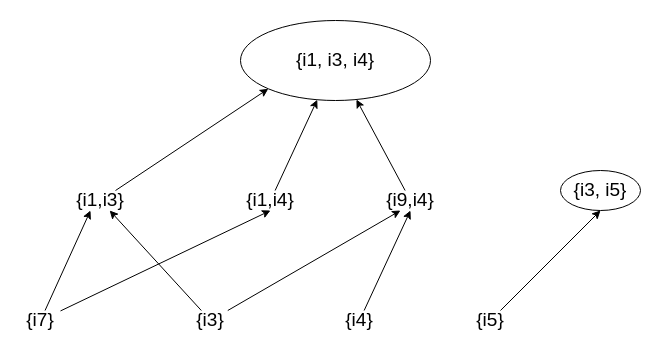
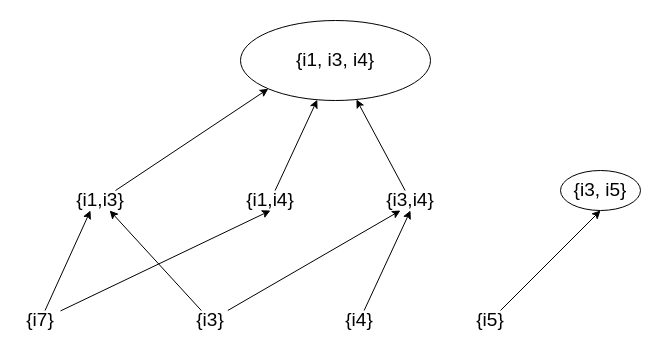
  <mxCell id="0" />
  <mxCell id="1" parent="0" />
  <mxCell id="2" value="&lt;font style=&quot;font-size: 19px&quot;&gt;{i1, i3, i4}&lt;/font&gt;" style="ellipse;whiteSpace=wrap;html=1;" vertex="1" parent="1"><mxGeometry x="240" y="20" width="190" height="80" as="geometry" /></mxCell>
  <mxCell id="3" style="edgeStyle=none;rounded=0;orthogonalLoop=1;jettySize=auto;html=1;entryX=0;entryY=1;entryDx=0;entryDy=0;" edge="1" parent="1" source="4" target="2"><mxGeometry relative="1" as="geometry" /></mxCell>
  <mxCell id="4" value="&lt;font style=&quot;font-size: 19px&quot;&gt;{i1,i3}&lt;/font&gt;" style="text;html=1;strokeColor=none;fillColor=none;align=center;verticalAlign=middle;whiteSpace=wrap;rounded=0;" vertex="1" parent="1"><mxGeometry x="80" y="190" width="40" height="20" as="geometry" /></mxCell>
  <mxCell id="5" style="edgeStyle=none;rounded=0;orthogonalLoop=1;jettySize=auto;html=1;" edge="1" parent="1" source="6" target="2"><mxGeometry relative="1" as="geometry" /></mxCell>
  <mxCell id="6" value="&lt;font style=&quot;font-size: 19px&quot;&gt;{i1,i4}&lt;/font&gt;" style="text;html=1;strokeColor=none;fillColor=none;align=center;verticalAlign=middle;whiteSpace=wrap;rounded=0;" vertex="1" parent="1"><mxGeometry x="250" y="190" width="40" height="20" as="geometry" /></mxCell>
  <mxCell id="7" style="edgeStyle=none;rounded=0;orthogonalLoop=1;jettySize=auto;html=1;" edge="1" parent="1" source="8" target="2"><mxGeometry relative="1" as="geometry" /></mxCell>
- <mxCell id="8" value="&lt;font style=&quot;font-size: 19px&quot;&gt;{i9,i4}&lt;/font&gt;" style="text;html=1;strokeColor=none;fillColor=none;align=center;verticalAlign=middle;whiteSpace=wrap;rounded=0;" vertex="1" parent="1"><mxGeometry x="390" y="190" width="40" height="20" as="geometry" /></mxCell>
+ <mxCell id="8" value="&lt;font style=&quot;font-size: 19px&quot;&gt;{i3,i4}&lt;/font&gt;" style="text;html=1;strokeColor=none;fillColor=none;align=center;verticalAlign=middle;whiteSpace=wrap;rounded=0;" vertex="1" parent="1"><mxGeometry x="390" y="190" width="40" height="20" as="geometry" /></mxCell>
  <mxCell id="9" value="&lt;font style=&quot;font-size: 19px&quot;&gt;{i3, i5}&lt;/font&gt;" style="ellipse;whiteSpace=wrap;html=1;" vertex="1" parent="1"><mxGeometry x="560" y="170" width="80" height="40" as="geometry" /></mxCell>
  <mxCell id="10" style="edgeStyle=none;rounded=0;orthogonalLoop=1;jettySize=auto;html=1;entryX=0.25;entryY=1;entryDx=0;entryDy=0;" edge="1" parent="1" source="12" target="4"><mxGeometry relative="1" as="geometry" /></mxCell>
  <mxCell id="11" style="edgeStyle=none;rounded=0;orthogonalLoop=1;jettySize=auto;html=1;entryX=0.5;entryY=1;entryDx=0;entryDy=0;" edge="1" parent="1" source="12" target="6"><mxGeometry relative="1" as="geometry" /></mxCell>
  <mxCell id="12" value="&lt;font style=&quot;font-size: 19px&quot;&gt;{i7}&lt;/font&gt;" style="text;html=1;strokeColor=none;fillColor=none;align=center;verticalAlign=middle;whiteSpace=wrap;rounded=0;" vertex="1" parent="1"><mxGeometry x="20" y="310" width="40" height="20" as="geometry" /></mxCell>
  <mxCell id="13" style="edgeStyle=none;rounded=0;orthogonalLoop=1;jettySize=auto;html=1;" edge="1" parent="1" source="15" target="4"><mxGeometry relative="1" as="geometry" /></mxCell>
  <mxCell id="14" style="edgeStyle=none;rounded=0;orthogonalLoop=1;jettySize=auto;html=1;entryX=0.25;entryY=1;entryDx=0;entryDy=0;" edge="1" parent="1" source="15" target="8"><mxGeometry relative="1" as="geometry" /></mxCell>
  <mxCell id="15" value="&lt;font style=&quot;font-size: 19px&quot;&gt;{i3}&lt;/font&gt;" style="text;html=1;strokeColor=none;fillColor=none;align=center;verticalAlign=middle;whiteSpace=wrap;rounded=0;" vertex="1" parent="1"><mxGeometry x="190" y="310" width="40" height="20" as="geometry" /></mxCell>
  <mxCell id="16" style="edgeStyle=none;rounded=0;orthogonalLoop=1;jettySize=auto;html=1;entryX=0.5;entryY=1;entryDx=0;entryDy=0;" edge="1" parent="1" source="17" target="8"><mxGeometry relative="1" as="geometry" /></mxCell>
  <mxCell id="17" value="&lt;font style=&quot;font-size: 19px&quot;&gt;{i4}&lt;/font&gt;" style="text;html=1;strokeColor=none;fillColor=none;align=center;verticalAlign=middle;whiteSpace=wrap;rounded=0;" vertex="1" parent="1"><mxGeometry x="339" y="310" width="40" height="20" as="geometry" /></mxCell>
  <mxCell id="18" style="edgeStyle=none;rounded=0;orthogonalLoop=1;jettySize=auto;html=1;entryX=0.5;entryY=1;entryDx=0;entryDy=0;" edge="1" parent="1" source="19" target="9"><mxGeometry relative="1" as="geometry" /></mxCell>
  <mxCell id="19" value="&lt;font style=&quot;font-size: 19px&quot;&gt;{i5}&lt;/font&gt;" style="text;html=1;strokeColor=none;fillColor=none;align=center;verticalAlign=middle;whiteSpace=wrap;rounded=0;" vertex="1" parent="1"><mxGeometry x="470" y="310" width="40" height="20" as="geometry" /></mxCell>
  <mxCell id="20" style="edgeStyle=none;rounded=0;orthogonalLoop=1;jettySize=auto;html=1;exitX=0.75;exitY=0;exitDx=0;exitDy=0;" edge="1" parent="1" source="12" target="12"><mxGeometry relative="1" as="geometry" /></mxCell>
